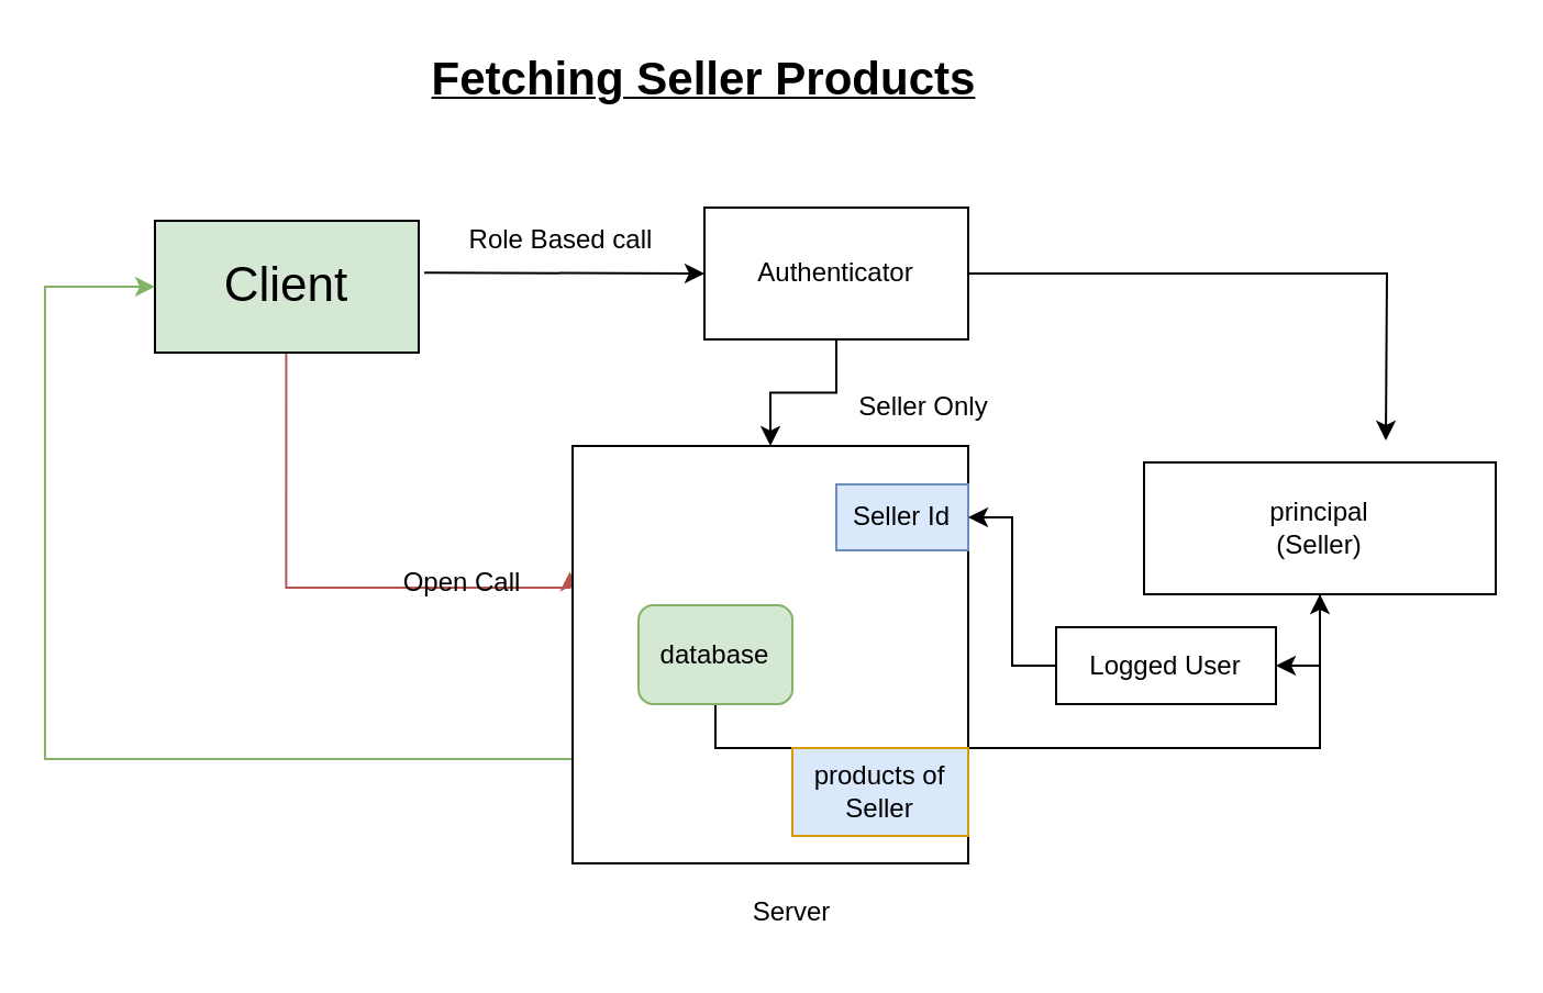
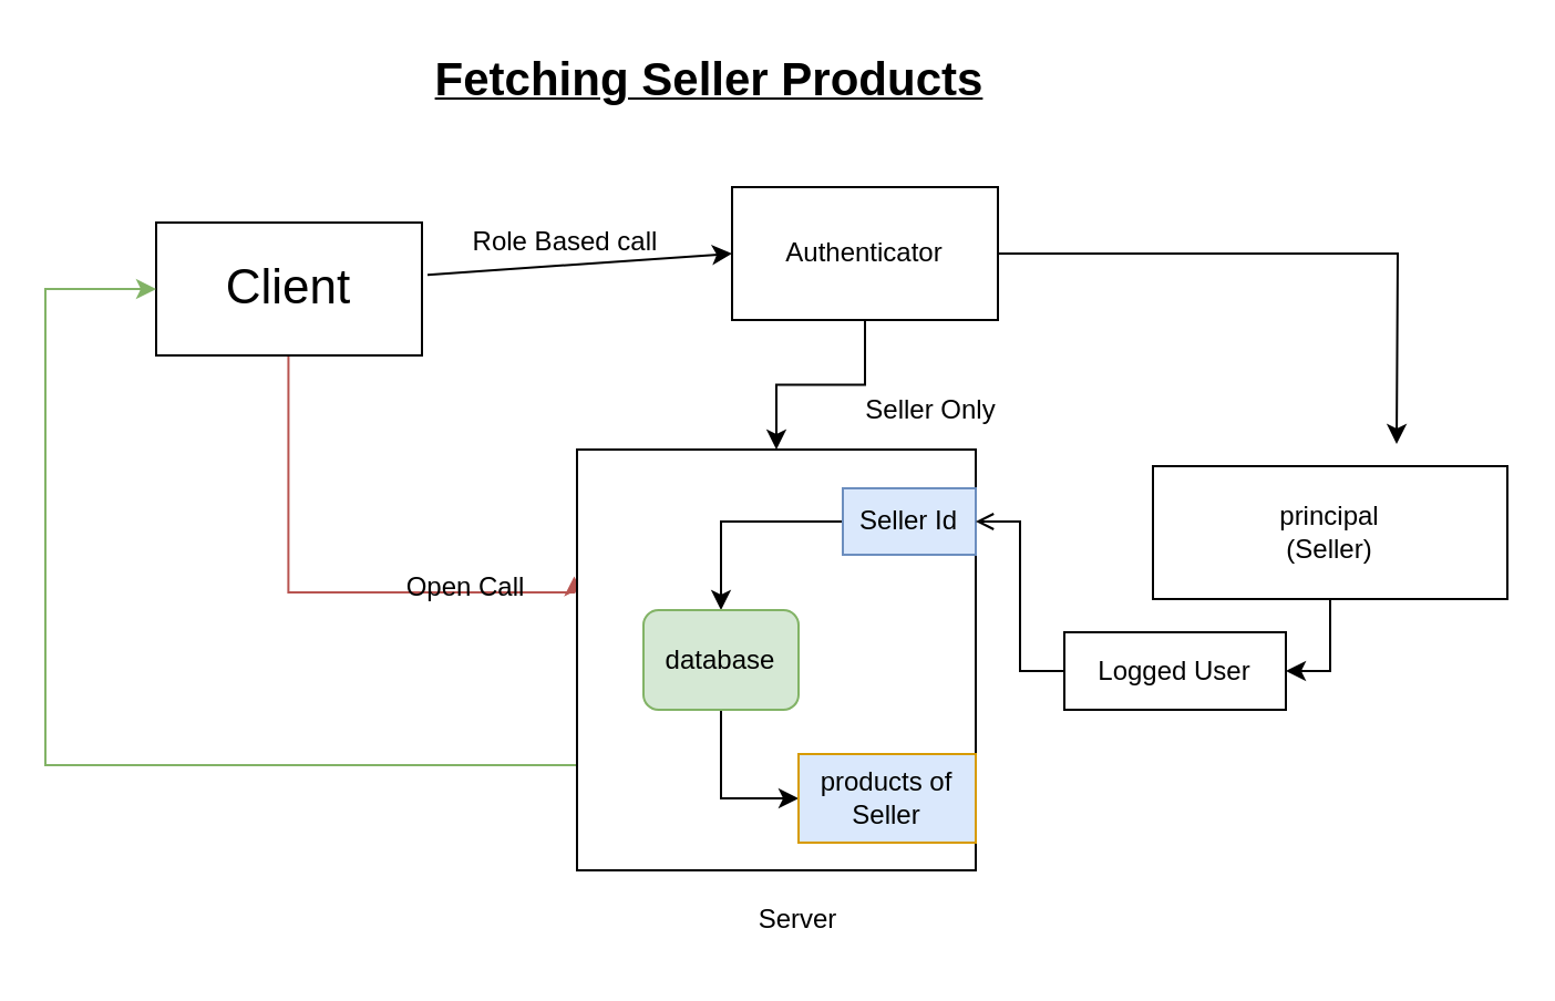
  <mxCell id="0" />
  <mxCell id="1" parent="0" />
  <mxCell id="2" style="edgeStyle=orthogonalEdgeStyle;rounded=0;orthogonalLoop=1;jettySize=auto;html=1;exitX=0.5;exitY=1;exitDx=0;exitDy=0;fillColor=#f8cecc;strokeColor=#b85450;entryX=-0.007;entryY=0.301;entryDx=0;entryDy=0;entryPerimeter=0;" edge="1" parent="1" target="8"><mxGeometry relative="1" as="geometry"><mxPoint x="250" y="270" as="targetPoint" /><mxPoint x="129.72" y="160" as="sourcePoint" /><Array as="points"><mxPoint x="130" y="267" /></Array></mxGeometry></mxCell>
- <mxCell id="3" value="&lt;font style=&quot;font-size: 22px;&quot;&gt;Client&lt;/font&gt;" style="rounded=0;whiteSpace=wrap;html=1;fillColor=#d5e8d4;" vertex="1" parent="1"><mxGeometry x="70" y="100" width="120" height="60" as="geometry" /></mxCell>
+ <mxCell id="3" value="&lt;font style=&quot;font-size: 22px;&quot;&gt;Client&lt;/font&gt;" style="rounded=0;whiteSpace=wrap;html=1;" vertex="1" parent="1"><mxGeometry x="70" y="100" width="120" height="60" as="geometry" /></mxCell>
  <mxCell id="4" style="edgeStyle=orthogonalEdgeStyle;rounded=0;orthogonalLoop=1;jettySize=auto;html=1;exitX=0.5;exitY=1;exitDx=0;exitDy=0;" edge="1" parent="1" source="6" target="8"><mxGeometry relative="1" as="geometry"><mxPoint x="380.143" y="240" as="targetPoint" /></mxGeometry></mxCell>
  <mxCell id="5" style="edgeStyle=orthogonalEdgeStyle;rounded=0;orthogonalLoop=1;jettySize=auto;html=1;exitX=1;exitY=0.5;exitDx=0;exitDy=0;" edge="1" parent="1" source="6"><mxGeometry relative="1" as="geometry"><mxPoint x="630" y="200" as="targetPoint" /></mxGeometry></mxCell>
- <mxCell id="6" value="Authenticator" style="rounded=0;whiteSpace=wrap;html=1;" vertex="1" parent="1"><mxGeometry x="320" y="94" width="120" height="60" as="geometry" /></mxCell>
+ <mxCell id="6" value="Authenticator" style="rounded=0;whiteSpace=wrap;html=1;" vertex="1" parent="1"><mxGeometry x="330" y="84" width="120" height="60" as="geometry" /></mxCell>
  <mxCell id="7" style="edgeStyle=orthogonalEdgeStyle;rounded=0;orthogonalLoop=1;jettySize=auto;html=1;exitX=0;exitY=0.75;exitDx=0;exitDy=0;entryX=0;entryY=0.5;entryDx=0;entryDy=0;fillColor=#d5e8d4;strokeColor=#82b366;" edge="1" parent="1" source="8" target="3"><mxGeometry relative="1" as="geometry"><Array as="points"><mxPoint x="20" y="345" /><mxPoint x="20" y="130" /></Array></mxGeometry></mxCell>
  <mxCell id="8" value="" style="rounded=0;whiteSpace=wrap;html=1;" vertex="1" parent="1"><mxGeometry x="260" y="202.5" width="180" height="190" as="geometry" /></mxCell>
  <mxCell id="9" value="Open Call" style="text;html=1;strokeColor=none;fillColor=none;align=center;verticalAlign=middle;whiteSpace=wrap;rounded=0;" vertex="1" parent="1"><mxGeometry x="180" y="250" width="60" height="30" as="geometry" /></mxCell>
  <mxCell id="10" value="" style="endArrow=classic;html=1;rounded=0;exitX=1.021;exitY=0.394;exitDx=0;exitDy=0;exitPerimeter=0;entryX=0;entryY=0.5;entryDx=0;entryDy=0;" edge="1" parent="1" source="3" target="6"><mxGeometry width="50" height="50" relative="1" as="geometry"><mxPoint x="193" y="124" as="sourcePoint" /><mxPoint x="230" y="115.509" as="targetPoint" /></mxGeometry></mxCell>
  <mxCell id="11" value="Role Based call" style="text;html=1;strokeColor=none;fillColor=none;align=center;verticalAlign=middle;whiteSpace=wrap;rounded=0;" vertex="1" parent="1"><mxGeometry x="210" y="94" width="90" height="30" as="geometry" /></mxCell>
  <mxCell id="12" value="Seller Only" style="text;html=1;strokeColor=none;fillColor=none;align=center;verticalAlign=middle;whiteSpace=wrap;rounded=0;" vertex="1" parent="1"><mxGeometry x="380" y="170" width="80" height="30" as="geometry" /></mxCell>
  <mxCell id="13" value="Server" style="text;html=1;strokeColor=none;fillColor=none;align=center;verticalAlign=middle;whiteSpace=wrap;rounded=0;" vertex="1" parent="1"><mxGeometry x="330" y="400" width="60" height="30" as="geometry" /></mxCell>
+ <mxCell id="14" style="edgeStyle=orthogonalEdgeStyle;rounded=0;orthogonalLoop=1;jettySize=auto;html=1;exitX=0;exitY=0.5;exitDx=0;exitDy=0;entryX=0.5;entryY=0;entryDx=0;entryDy=0;" edge="1" parent="1" source="15" target="21"><mxGeometry relative="1" as="geometry" /></mxCell>
  <mxCell id="15" value="Seller Id" style="text;html=1;align=center;verticalAlign=middle;whiteSpace=wrap;rounded=0;fillColor=#dae8fc;strokeColor=#6c8ebf;" vertex="1" parent="1"><mxGeometry x="380" y="220" width="60" height="30" as="geometry" /></mxCell>
  <mxCell id="16" value="" style="edgeStyle=orthogonalEdgeStyle;rounded=0;orthogonalLoop=1;jettySize=auto;html=1;entryX=1;entryY=0.5;entryDx=0;entryDy=0;" edge="1" parent="1" source="17" target="19"><mxGeometry relative="1" as="geometry" /></mxCell>
  <mxCell id="17" value="principal&lt;br&gt;(Seller)" style="rounded=0;whiteSpace=wrap;html=1;" vertex="1" parent="1"><mxGeometry x="520" y="210" width="160" height="60" as="geometry" /></mxCell>
- <mxCell id="18" style="edgeStyle=orthogonalEdgeStyle;rounded=0;orthogonalLoop=1;jettySize=auto;html=1;exitX=0;exitY=0.5;exitDx=0;exitDy=0;entryX=1;entryY=0.5;entryDx=0;entryDy=0;" edge="1" parent="1" source="19" target="15"><mxGeometry relative="1" as="geometry" /></mxCell>
+ <mxCell id="18" style="edgeStyle=orthogonalEdgeStyle;rounded=0;orthogonalLoop=1;jettySize=auto;html=1;exitX=0;exitY=0.5;exitDx=0;exitDy=0;entryX=1;entryY=0.5;entryDx=0;entryDy=0;endArrow=open;" edge="1" parent="1" source="19" target="15"><mxGeometry relative="1" as="geometry" /></mxCell>
  <mxCell id="19" value="Logged User" style="rounded=0;whiteSpace=wrap;html=1;" vertex="1" parent="1"><mxGeometry x="480" y="285" width="100" height="35" as="geometry" /></mxCell>
- <mxCell id="20" style="edgeStyle=orthogonalEdgeStyle;rounded=0;orthogonalLoop=1;jettySize=auto;html=1;exitX=0.5;exitY=1;exitDx=0;exitDy=0;" edge="1" parent="1" source="21" target="17"><mxGeometry relative="1" as="geometry" /></mxCell>
+ <mxCell id="20" style="edgeStyle=orthogonalEdgeStyle;rounded=0;orthogonalLoop=1;jettySize=auto;html=1;exitX=0.5;exitY=1;exitDx=0;exitDy=0;entryX=0;entryY=0.5;entryDx=0;entryDy=0;" edge="1" parent="1" source="21" target="22"><mxGeometry relative="1" as="geometry" /></mxCell>
  <mxCell id="21" value="database" style="whiteSpace=wrap;html=1;fillColor=#d5e8d4;strokeColor=#82b366;rounded=1;" vertex="1" parent="1"><mxGeometry x="290" y="275" width="70" height="45" as="geometry" /></mxCell>
  <mxCell id="22" value="products of Seller" style="rounded=0;whiteSpace=wrap;html=1;fillColor=#dae8fc;strokeColor=#d79b00;" vertex="1" parent="1"><mxGeometry x="360" y="340" width="80" height="40" as="geometry" /></mxCell>
  <mxCell id="23" value="&lt;u&gt;&lt;b&gt;&lt;font style=&quot;font-size: 21px;&quot;&gt;Fetching Seller Products&lt;/font&gt;&lt;/b&gt;&lt;/u&gt;" style="text;html=1;strokeColor=none;fillColor=none;align=center;verticalAlign=middle;whiteSpace=wrap;rounded=0;" vertex="1" parent="1"><mxGeometry x="160" y="20" width="320" height="30" as="geometry" /></mxCell>
